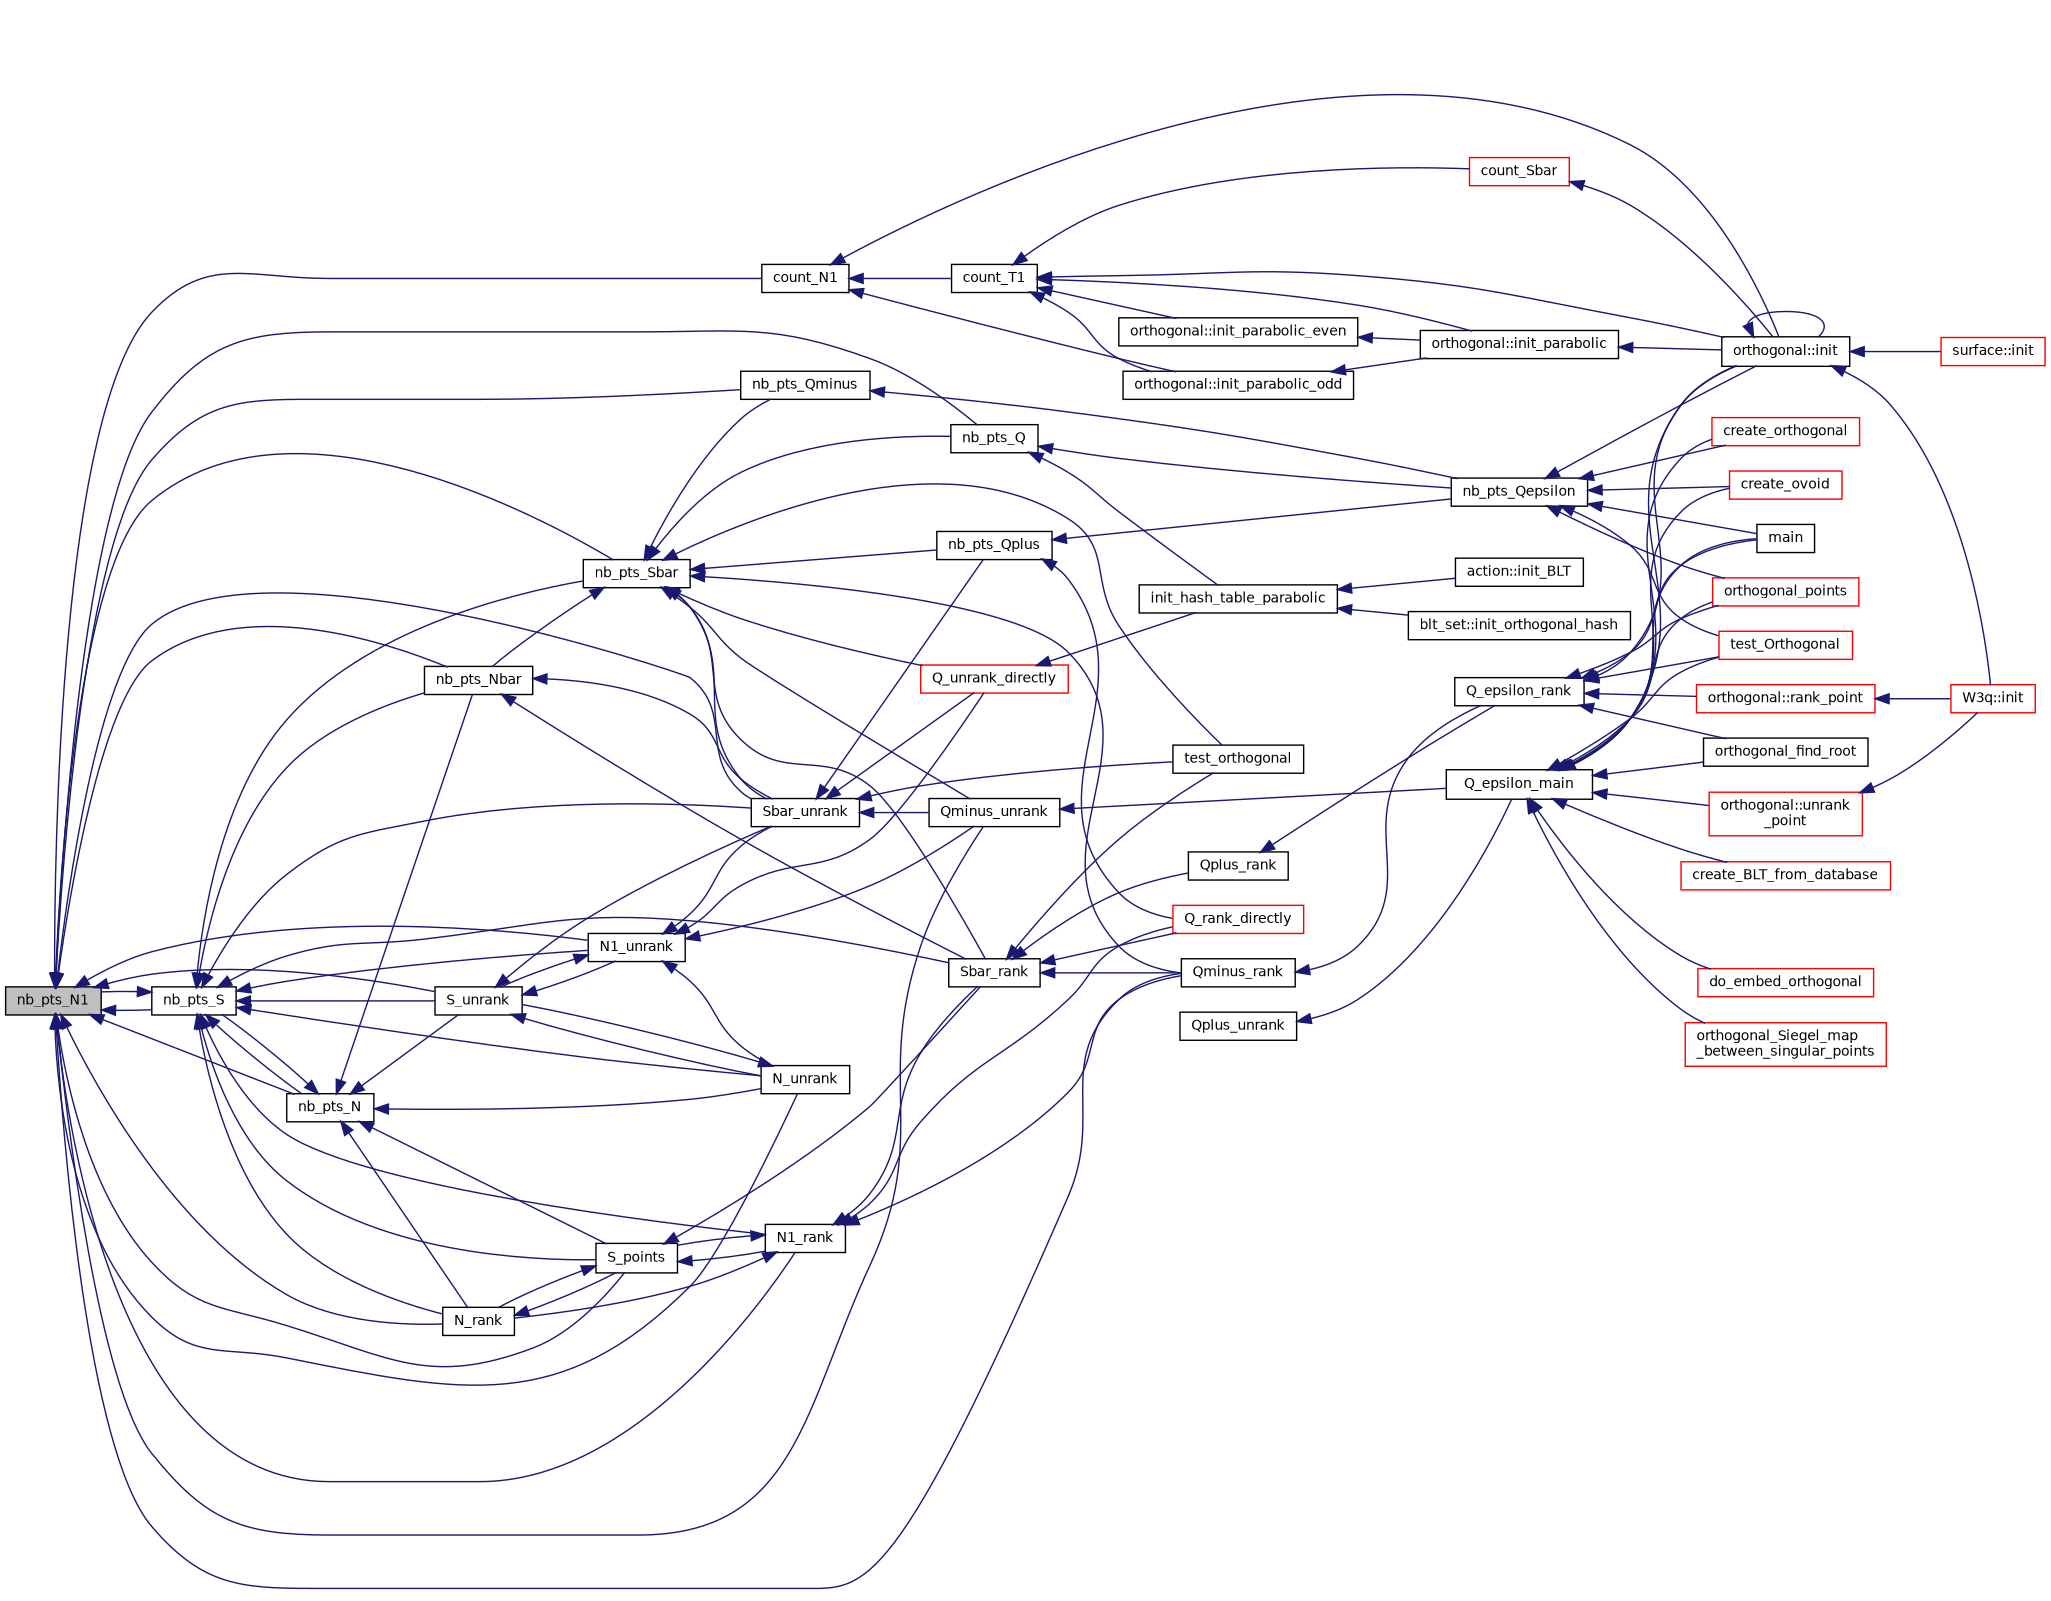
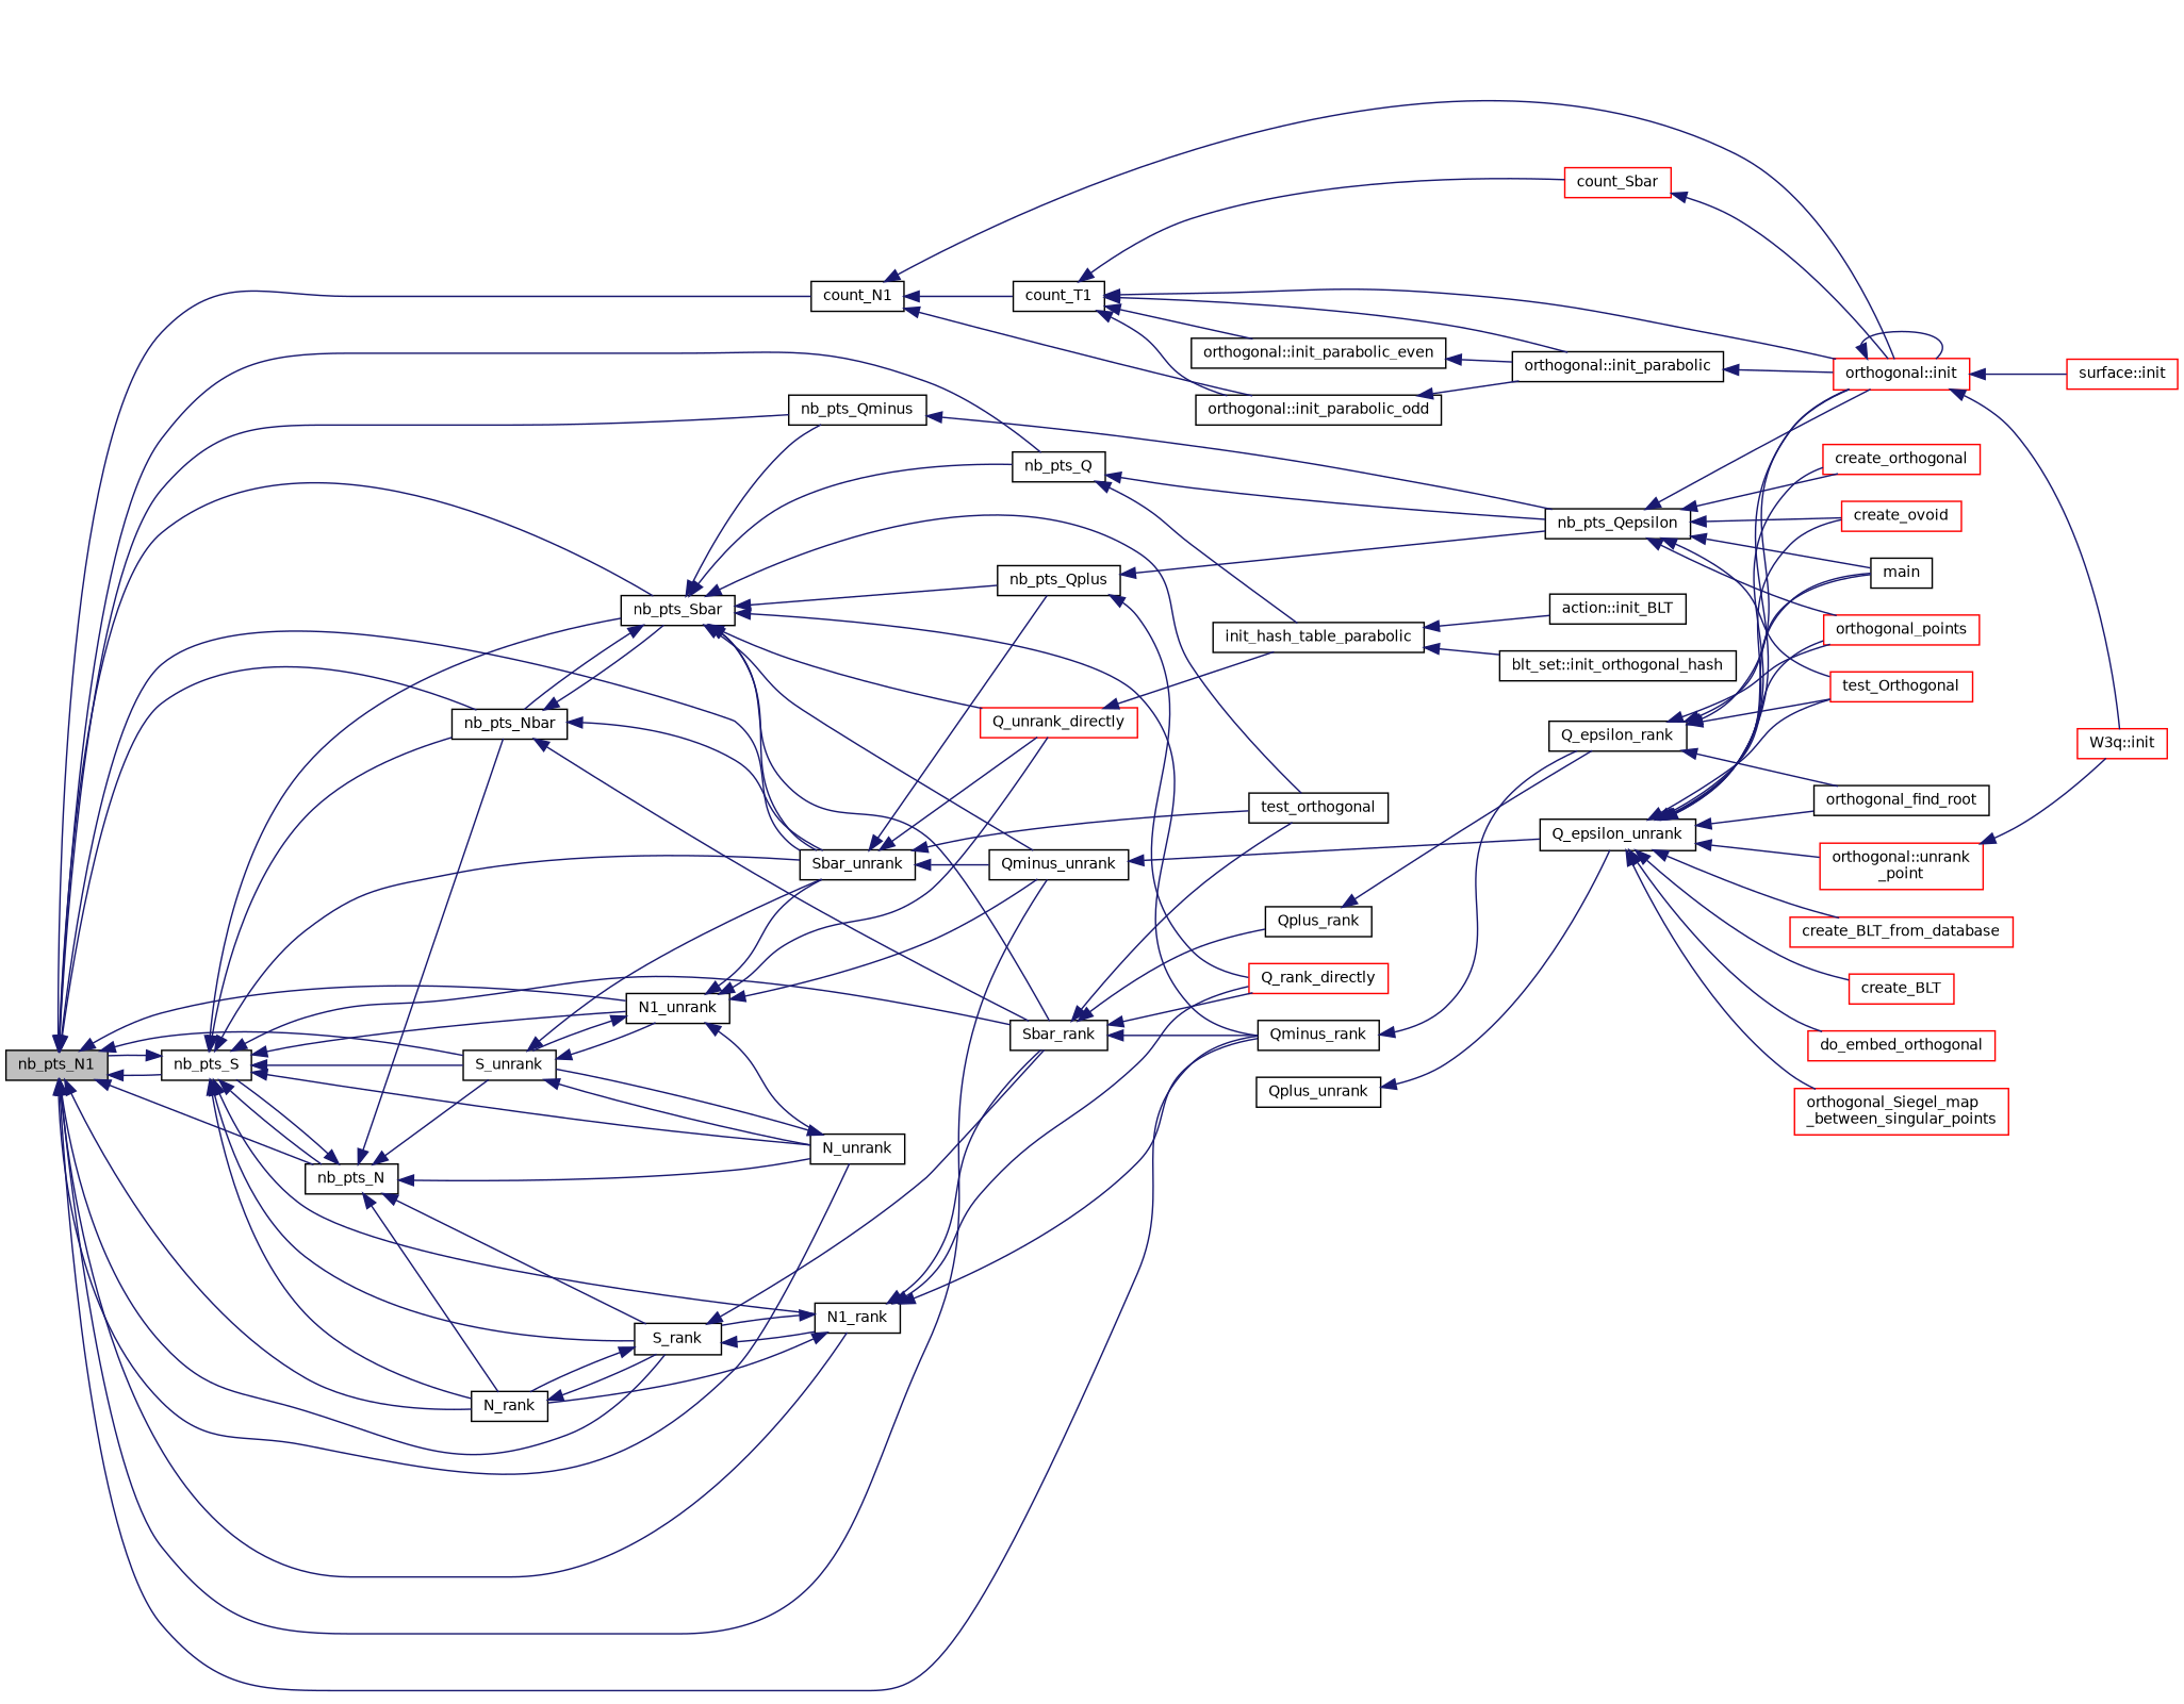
  digraph {
    rankdir=LR
    node [color=black fillcolor=white fontname=Helvetica fontsize=10 shape=record style=filled]
    edge [color=midnightblue dir=back fontname=Helvetica fontsize=10 labelfontname=Helvetica labelfontsize=10 style=solid]
    n1 [fillcolor=grey75 fontcolor=black height=0.2 label=nb_pts_N1 width=0.4]
    n2 [height=0.2 label=count_N1 width=0.4]
    n3 [height=0.2 label=nb_pts_Q width=0.4]
    n4 [height=0.2 label=nb_pts_Qminus width=0.4]
    n5 [height=0.2 label=Qminus_unrank width=0.4]
    n6 [height=0.2 label=Qminus_rank width=0.4]
    n7 [height=0.2 label=nb_pts_S width=0.4]
    n8 [height=0.2 label=nb_pts_N width=0.4]
    n9 [height=0.2 label=nb_pts_Nbar width=0.4]
    n10 [height=0.2 label=nb_pts_Sbar width=0.4]
    n11 [height=0.2 label=Sbar_unrank width=0.4]
    n12 [height=0.2 label=S_unrank width=0.4]
    n13 [height=0.2 label=N_unrank width=0.4]
    n14 [height=0.2 label=N1_unrank width=0.4]
-   n15 [height=0.2 label=S_points width=0.4]
+   n15 [height=0.2 label=S_rank width=0.4]
    n16 [height=0.2 label=N_rank width=0.4]
    n17 [height=0.2 label=N1_rank width=0.4]
-   n18 [height=0.2 label="orthogonal::init" width=0.4]
+   n18 [color=red height=0.2 label="orthogonal::init" width=0.4]
    n19 [height=0.2 label="orthogonal::init_parabolic_odd" width=0.4]
    n20 [height=0.2 label=count_T1 width=0.4]
    n21 [height=0.2 label=nb_pts_Qepsilon width=0.4]
    n22 [height=0.2 label=init_hash_table_parabolic width=0.4]
-   n23 [height=0.2 label=Q_epsilon_main width=0.4]
+   n23 [height=0.2 label=Q_epsilon_unrank width=0.4]
    n24 [height=0.2 label=Q_epsilon_rank width=0.4]
    n25 [height=0.2 label=Sbar_rank width=0.4]
    n26 [height=0.2 label=nb_pts_Qplus width=0.4]
    n27 [color=red height=0.2 label=Q_unrank_directly width=0.4]
    n28 [height=0.2 label=test_orthogonal width=0.4]
    n29 [color=red height=0.2 label=Q_rank_directly width=0.4]
    n30 [height=0.2 label=Qplus_rank width=0.4]
    n31 [color=red height=0.2 label="surface::init" width=0.4]
    n32 [color=red height=0.2 label="W3q::init" width=0.4]
    n33 [height=0.2 label="orthogonal::init_parabolic" width=0.4]
    n34 [height=0.2 label="orthogonal::init_parabolic_even" width=0.4]
    n35 [color=red height=0.2 label=count_Sbar width=0.4]
    n36 [height=0.2 label=main width=0.4]
    n37 [color=red height=0.2 label=create_ovoid width=0.4]
    n38 [color=red height=0.2 label=test_Orthogonal width=0.4]
    n39 [color=red height=0.2 label=orthogonal_points width=0.4]
    n40 [color=red height=0.2 label=create_orthogonal width=0.4]
    n41 [height=0.2 label="blt_set::init_orthogonal_hash" width=0.4]
    n42 [height=0.2 label="action::init_BLT" width=0.4]
    n43 [color=red height=0.2 label="orthogonal::unrank\l_point" width=0.4]
    n44 [color=red height=0.2 label="orthogonal_Siegel_map\l_between_singular_points" width=0.4]
    n45 [height=0.2 label=orthogonal_find_root width=0.4]
    n46 [color=red height=0.2 label=create_BLT_from_database width=0.4]
+   n47 [color=red height=0.2 label=create_BLT width=0.4]
    n48 [color=red height=0.2 label=do_embed_orthogonal width=0.4]
-   n49 [color=red height=0.2 label="orthogonal::rank_point" width=0.4]
    n50 [height=0.2 label=Qplus_unrank width=0.4]
    n1 -> n2
    n1 -> n3
    n1 -> n4
    n1 -> n5
    n1 -> n6
    n1 -> n7
    n1 -> n8
    n1 -> n9
    n1 -> n10
    n1 -> n11
    n1 -> n12
    n1 -> n13
    n1 -> n14
    n1 -> n15
    n1 -> n16
    n1 -> n17
    n2 -> n18
    n2 -> n19
    n2 -> n20
    n3 -> n21
    n3 -> n22
    n4 -> n21
    n5 -> n23
    n6 -> n24
    n7 -> n1
    n7 -> n8
    n7 -> n9
    n7 -> n10
    n7 -> n11
    n7 -> n12
    n7 -> n13
    n7 -> n14
    n7 -> n15
    n7 -> n16
    n7 -> n17
    n7 -> n25
    n8 -> n7
    n8 -> n9
    n8 -> n12
    n8 -> n13
    n8 -> n15
    n8 -> n16
+   n9 -> n10
    n9 -> n11
    n9 -> n25
    n10 -> n3
    n10 -> n4
    n10 -> n5
    n10 -> n6
    n10 -> n9
    n10 -> n11
    n10 -> n25
    n10 -> n26
    n10 -> n27
    n10 -> n28
    n11 -> n5
    n11 -> n26
    n11 -> n27
    n11 -> n28
    n12 -> n11
    n12 -> n13
    n12 -> n14
    n13 -> n12
    n14 -> n5
    n14 -> n11
    n14 -> n12
    n14 -> n13
    n14 -> n27
    n15 -> n16
    n15 -> n17
    n15 -> n25
    n16 -> n15
    n17 -> n6
    n17 -> n15
    n17 -> n16
    n17 -> n25
    n17 -> n29
    n18 -> n18
    n18 -> n31
    n18 -> n32
    n19 -> n33
    n20 -> n18
    n20 -> n19
    n20 -> n33
    n20 -> n34
    n20 -> n35
    n21 -> n18
    n21 -> n36
    n21 -> n37
    n21 -> n38
    n21 -> n39
    n21 -> n40
    n22 -> n41
    n22 -> n42
    n23 -> n18
    n23 -> n36
    n23 -> n37
    n23 -> n38
    n23 -> n39
    n23 -> n40
    n23 -> n43
    n23 -> n44
    n23 -> n45
    n23 -> n46
+   n23 -> n47
    n23 -> n48
    n24 -> n18
    n24 -> n36
    n24 -> n38
    n24 -> n39
    n24 -> n45
-   n24 -> n49
    n25 -> n6
    n25 -> n28
    n25 -> n29
    n25 -> n30
    n26 -> n21
    n26 -> n29
    n27 -> n22
    n30 -> n24
    n33 -> n18
    n34 -> n33
    n35 -> n18
    n43 -> n32
-   n49 -> n32
    n50 -> n23
  }
